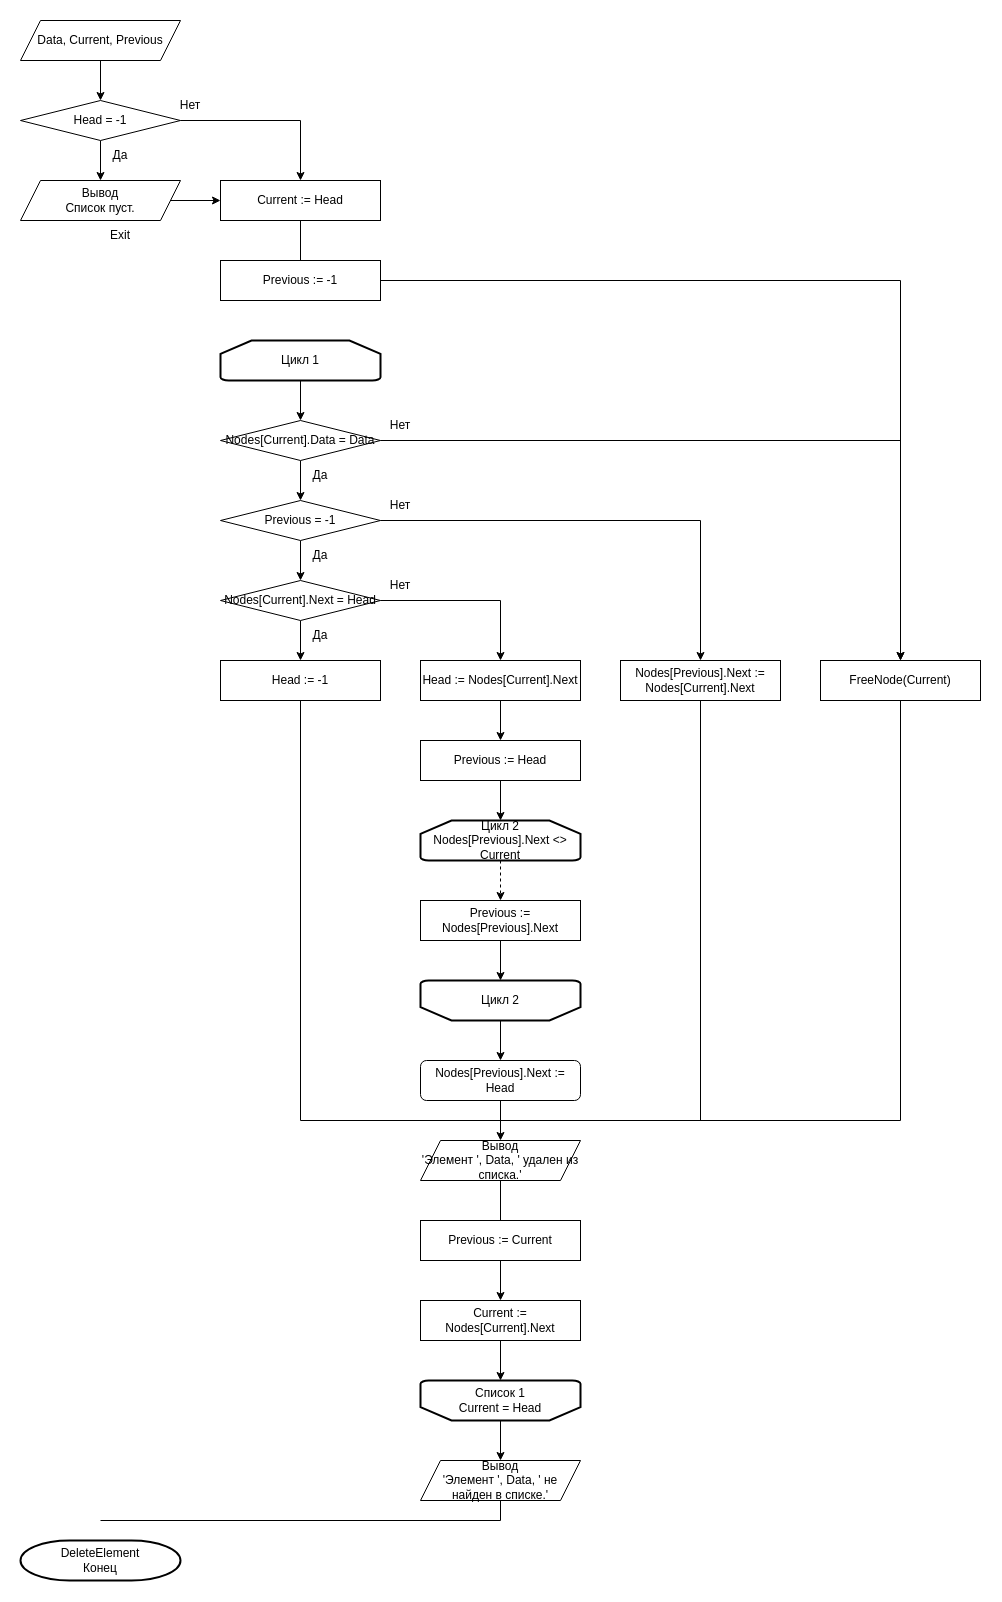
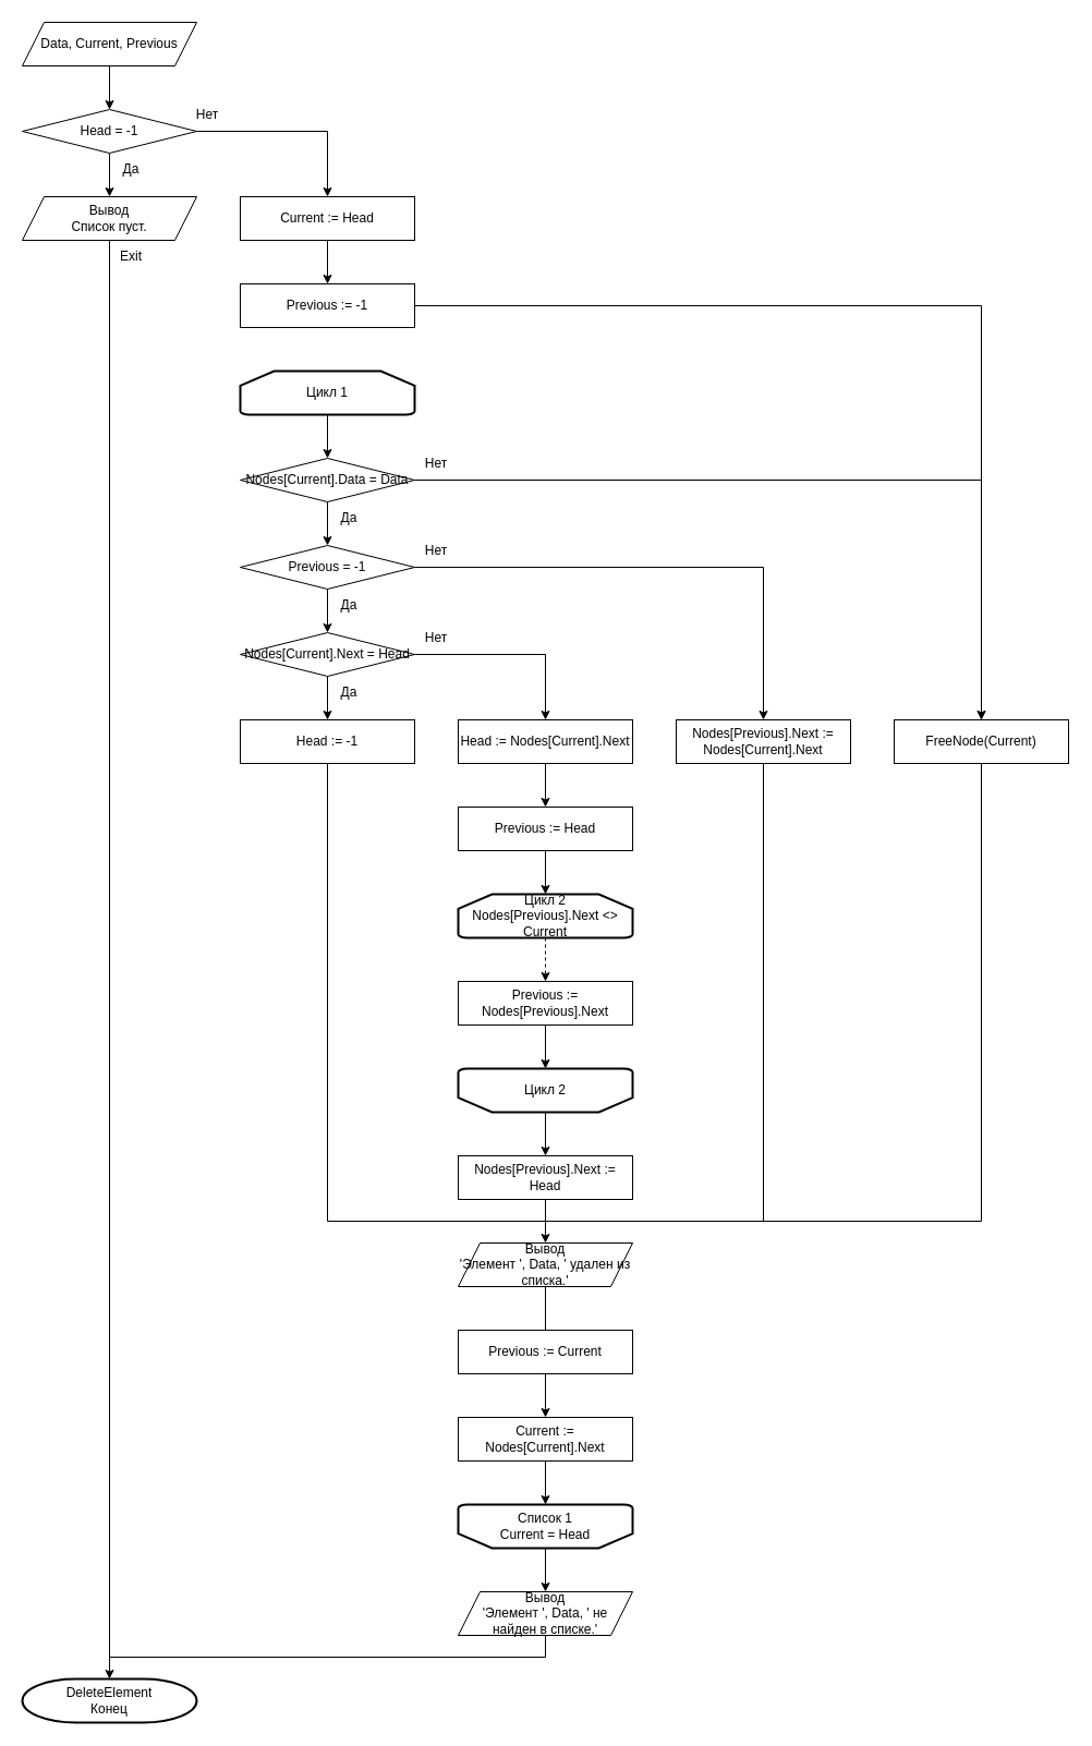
  <mxCell id="0" />
  <mxCell id="1" parent="0" />
  <mxCell id="2" style="edgeStyle=orthogonalEdgeStyle;rounded=0;orthogonalLoop=1;jettySize=auto;html=1;entryX=0.5;entryY=0;entryDx=0;entryDy=0;" edge="1" parent="1" source="3" target="5"><mxGeometry relative="1" as="geometry" /></mxCell>
  <mxCell id="3" value="Data,&amp;nbsp;Current, Previous" style="shape=parallelogram;perimeter=parallelogramPerimeter;whiteSpace=wrap;html=1;fixedSize=1;" vertex="1" parent="1"><mxGeometry x="20" y="20" width="160" height="40" as="geometry" /></mxCell>
  <mxCell id="4" style="edgeStyle=orthogonalEdgeStyle;rounded=0;orthogonalLoop=1;jettySize=auto;html=1;entryX=0.5;entryY=0;entryDx=0;entryDy=0;" edge="1" parent="1" source="5" target="6"><mxGeometry relative="1" as="geometry" /></mxCell>
  <mxCell id="5" value="Head = -1" style="rhombus;whiteSpace=wrap;html=1;" vertex="1" parent="1"><mxGeometry x="20" y="100" width="160" height="40" as="geometry" /></mxCell>
  <mxCell id="6" value="Вывод&lt;div&gt;Список пуст.&lt;/div&gt;" style="shape=parallelogram;perimeter=parallelogramPerimeter;whiteSpace=wrap;html=1;fixedSize=1;" vertex="1" parent="1"><mxGeometry x="20" y="180" width="160" height="40" as="geometry" /></mxCell>
  <mxCell id="7" value="Да" style="text;html=1;align=center;verticalAlign=middle;whiteSpace=wrap;rounded=0;" vertex="1" parent="1"><mxGeometry x="90" y="140" width="60" height="30" as="geometry" /></mxCell>
  <mxCell id="8" value="" style="endArrow=none;html=1;rounded=0;exitX=1;exitY=0.5;exitDx=0;exitDy=0;" edge="1" parent="1" source="5"><mxGeometry width="50" height="50" relative="1" as="geometry"><mxPoint x="180" y="380" as="sourcePoint" /><mxPoint x="300" y="120" as="targetPoint" /></mxGeometry></mxCell>
- <mxCell id="9" style="edgeStyle=orthogonalEdgeStyle;rounded=0;orthogonalLoop=1;jettySize=auto;html=1;entryX=0.5;entryY=0;entryDx=0;entryDy=0;endArrow=none;" edge="1" parent="1" source="10" target="12"><mxGeometry relative="1" as="geometry" /></mxCell>
+ <mxCell id="9" style="edgeStyle=orthogonalEdgeStyle;rounded=0;orthogonalLoop=1;jettySize=auto;html=1;entryX=0.5;entryY=0;entryDx=0;entryDy=0;" edge="1" parent="1" source="10" target="12"><mxGeometry relative="1" as="geometry" /></mxCell>
  <mxCell id="10" value="Current := Head" style="rounded=0;whiteSpace=wrap;html=1;" vertex="1" parent="1"><mxGeometry x="220" y="180" width="160" height="40" as="geometry" /></mxCell>
  <mxCell id="11" value="" style="endArrow=classic;html=1;rounded=0;" edge="1" parent="1" target="10"><mxGeometry width="50" height="50" relative="1" as="geometry"><mxPoint x="300" y="120" as="sourcePoint" /><mxPoint x="230" y="330" as="targetPoint" /></mxGeometry></mxCell>
  <mxCell id="12" value="Previous := -1" style="rounded=0;whiteSpace=wrap;html=1;" vertex="1" parent="1"><mxGeometry x="220" y="260" width="160" height="40" as="geometry" /></mxCell>
  <mxCell id="13" value="Нет" style="text;html=1;align=center;verticalAlign=middle;whiteSpace=wrap;rounded=0;" vertex="1" parent="1"><mxGeometry x="160" y="90" width="60" height="30" as="geometry" /></mxCell>
  <mxCell id="14" style="edgeStyle=orthogonalEdgeStyle;rounded=0;orthogonalLoop=1;jettySize=auto;html=1;entryX=0.5;entryY=0;entryDx=0;entryDy=0;" edge="1" parent="1" source="15" target="18"><mxGeometry relative="1" as="geometry" /></mxCell>
  <mxCell id="15" value="Цикл 1" style="strokeWidth=2;html=1;shape=mxgraph.flowchart.loop_limit;whiteSpace=wrap;" vertex="1" parent="1"><mxGeometry x="220" y="340" width="160" height="40" as="geometry" /></mxCell>
  <mxCell id="16" style="edgeStyle=orthogonalEdgeStyle;rounded=0;orthogonalLoop=1;jettySize=auto;html=1;" edge="1" parent="1" source="12" target="46"><mxGeometry relative="1" as="geometry" /></mxCell>
  <mxCell id="17" style="edgeStyle=orthogonalEdgeStyle;rounded=0;orthogonalLoop=1;jettySize=auto;html=1;entryX=0.5;entryY=0;entryDx=0;entryDy=0;" edge="1" parent="1" source="18" target="20"><mxGeometry relative="1" as="geometry" /></mxCell>
  <mxCell id="18" value="Nodes[Current].Data = Data" style="rhombus;whiteSpace=wrap;html=1;" vertex="1" parent="1"><mxGeometry x="220" y="420" width="160" height="40" as="geometry" /></mxCell>
  <mxCell id="19" style="edgeStyle=orthogonalEdgeStyle;rounded=0;orthogonalLoop=1;jettySize=auto;html=1;entryX=0.5;entryY=0;entryDx=0;entryDy=0;" edge="1" parent="1" source="20" target="23"><mxGeometry relative="1" as="geometry" /></mxCell>
  <mxCell id="20" value="Previous = -1" style="rhombus;whiteSpace=wrap;html=1;" vertex="1" parent="1"><mxGeometry x="220" y="500" width="160" height="40" as="geometry" /></mxCell>
  <mxCell id="21" value="Да" style="text;html=1;align=center;verticalAlign=middle;whiteSpace=wrap;rounded=0;" vertex="1" parent="1"><mxGeometry x="290" y="460" width="60" height="30" as="geometry" /></mxCell>
  <mxCell id="22" style="edgeStyle=orthogonalEdgeStyle;rounded=0;orthogonalLoop=1;jettySize=auto;html=1;entryX=0.5;entryY=0;entryDx=0;entryDy=0;" edge="1" parent="1" source="23" target="24"><mxGeometry relative="1" as="geometry" /></mxCell>
  <mxCell id="23" value="Nodes[Current].Next = Head" style="rhombus;whiteSpace=wrap;html=1;" vertex="1" parent="1"><mxGeometry x="220" y="580" width="160" height="40" as="geometry" /></mxCell>
  <mxCell id="24" value="Head := -1" style="rounded=0;whiteSpace=wrap;html=1;" vertex="1" parent="1"><mxGeometry x="220" y="660" width="160" height="40" as="geometry" /></mxCell>
  <mxCell id="25" value="Да" style="text;html=1;align=center;verticalAlign=middle;whiteSpace=wrap;rounded=0;" vertex="1" parent="1"><mxGeometry x="290" y="540" width="60" height="30" as="geometry" /></mxCell>
  <mxCell id="26" value="Да" style="text;html=1;align=center;verticalAlign=middle;whiteSpace=wrap;rounded=0;" vertex="1" parent="1"><mxGeometry x="290" y="620" width="60" height="30" as="geometry" /></mxCell>
  <mxCell id="27" style="edgeStyle=orthogonalEdgeStyle;rounded=0;orthogonalLoop=1;jettySize=auto;html=1;entryX=0.5;entryY=0;entryDx=0;entryDy=0;" edge="1" parent="1" source="28" target="31"><mxGeometry relative="1" as="geometry" /></mxCell>
  <mxCell id="28" value="Head := Nodes[Current].Next" style="rounded=0;whiteSpace=wrap;html=1;" vertex="1" parent="1"><mxGeometry x="420" y="660" width="160" height="40" as="geometry" /></mxCell>
  <mxCell id="29" value="" style="endArrow=none;html=1;rounded=0;exitX=1;exitY=0.5;exitDx=0;exitDy=0;" edge="1" parent="1" source="23"><mxGeometry width="50" height="50" relative="1" as="geometry"><mxPoint x="340" y="480" as="sourcePoint" /><mxPoint x="500" y="600" as="targetPoint" /></mxGeometry></mxCell>
  <mxCell id="30" value="" style="endArrow=classic;html=1;rounded=0;entryX=0.5;entryY=0;entryDx=0;entryDy=0;" edge="1" parent="1" target="28"><mxGeometry width="50" height="50" relative="1" as="geometry"><mxPoint x="500" y="600" as="sourcePoint" /><mxPoint x="390" y="430" as="targetPoint" /></mxGeometry></mxCell>
  <mxCell id="31" value="Previous := Head" style="rounded=0;whiteSpace=wrap;html=1;" vertex="1" parent="1"><mxGeometry x="420" y="740" width="160" height="40" as="geometry" /></mxCell>
  <mxCell id="32" value="Нет" style="text;html=1;align=center;verticalAlign=middle;whiteSpace=wrap;rounded=0;" vertex="1" parent="1"><mxGeometry x="370" y="570" width="60" height="30" as="geometry" /></mxCell>
  <mxCell id="33" style="edgeStyle=orthogonalEdgeStyle;rounded=0;orthogonalLoop=1;jettySize=auto;html=1;entryX=0.5;entryY=0;entryDx=0;entryDy=0;dashed=1;" edge="1" parent="1" source="34" target="35"><mxGeometry relative="1" as="geometry" /></mxCell>
  <mxCell id="34" value="Цикл 2&lt;div&gt;Nodes[Previous].Next &amp;lt;&amp;gt; Current&lt;/div&gt;" style="strokeWidth=2;html=1;shape=mxgraph.flowchart.loop_limit;whiteSpace=wrap;" vertex="1" parent="1"><mxGeometry x="420" y="820" width="160" height="40" as="geometry" /></mxCell>
  <mxCell id="35" value="Previous := Nodes[Previous].Next" style="rounded=0;whiteSpace=wrap;html=1;" vertex="1" parent="1"><mxGeometry x="420" y="900" width="160" height="40" as="geometry" /></mxCell>
  <mxCell id="36" style="edgeStyle=orthogonalEdgeStyle;rounded=0;orthogonalLoop=1;jettySize=auto;html=1;entryX=0.5;entryY=0;entryDx=0;entryDy=0;" edge="1" parent="1" source="37" target="41"><mxGeometry relative="1" as="geometry" /></mxCell>
  <mxCell id="37" value="Цикл 2" style="strokeWidth=2;html=1;shape=mxgraph.flowchart.loop_limit;whiteSpace=wrap;direction=west;" vertex="1" parent="1"><mxGeometry x="420" y="980" width="160" height="40" as="geometry" /></mxCell>
  <mxCell id="38" style="edgeStyle=orthogonalEdgeStyle;rounded=0;orthogonalLoop=1;jettySize=auto;html=1;entryX=0.5;entryY=1;entryDx=0;entryDy=0;entryPerimeter=0;" edge="1" parent="1" source="35" target="37"><mxGeometry relative="1" as="geometry" /></mxCell>
  <mxCell id="39" style="edgeStyle=orthogonalEdgeStyle;rounded=0;orthogonalLoop=1;jettySize=auto;html=1;entryX=0.5;entryY=0;entryDx=0;entryDy=0;entryPerimeter=0;" edge="1" parent="1" source="31" target="34"><mxGeometry relative="1" as="geometry" /></mxCell>
  <mxCell id="40" style="edgeStyle=orthogonalEdgeStyle;rounded=0;orthogonalLoop=1;jettySize=auto;html=1;entryX=0.5;entryY=0;entryDx=0;entryDy=0;" edge="1" parent="1" source="41" target="65"><mxGeometry relative="1" as="geometry" /></mxCell>
- <mxCell id="41" value="Nodes[Previous].Next := Head" style="whiteSpace=wrap;html=1;rounded=1;" vertex="1" parent="1"><mxGeometry x="420" y="1060" width="160" height="40" as="geometry" /></mxCell>
+ <mxCell id="41" value="Nodes[Previous].Next := Head" style="rounded=0;whiteSpace=wrap;html=1;" vertex="1" parent="1"><mxGeometry x="420" y="1060" width="160" height="40" as="geometry" /></mxCell>
  <mxCell id="42" value="" style="endArrow=none;html=1;rounded=0;exitX=1;exitY=0.5;exitDx=0;exitDy=0;" edge="1" parent="1" source="20"><mxGeometry width="50" height="50" relative="1" as="geometry"><mxPoint x="510" y="570" as="sourcePoint" /><mxPoint x="700" y="520" as="targetPoint" /></mxGeometry></mxCell>
  <mxCell id="43" value="Nodes[Previous].Next := Nodes[Current].Next" style="rounded=0;whiteSpace=wrap;html=1;" vertex="1" parent="1"><mxGeometry x="620" y="660" width="160" height="40" as="geometry" /></mxCell>
  <mxCell id="44" value="" style="endArrow=classic;html=1;rounded=0;entryX=0.5;entryY=0;entryDx=0;entryDy=0;" edge="1" parent="1" target="43"><mxGeometry width="50" height="50" relative="1" as="geometry"><mxPoint x="700" y="520" as="sourcePoint" /><mxPoint x="650" y="540" as="targetPoint" /></mxGeometry></mxCell>
  <mxCell id="45" value="Нет" style="text;html=1;align=center;verticalAlign=middle;whiteSpace=wrap;rounded=0;" vertex="1" parent="1"><mxGeometry x="370" y="490" width="60" height="30" as="geometry" /></mxCell>
  <mxCell id="46" value="FreeNode(Current)" style="rounded=0;whiteSpace=wrap;html=1;" vertex="1" parent="1"><mxGeometry x="820" y="660" width="160" height="40" as="geometry" /></mxCell>
  <mxCell id="47" value="" style="endArrow=none;html=1;rounded=0;exitX=1;exitY=0.5;exitDx=0;exitDy=0;" edge="1" parent="1" source="18"><mxGeometry width="50" height="50" relative="1" as="geometry"><mxPoint x="520" y="590" as="sourcePoint" /><mxPoint x="900" y="440" as="targetPoint" /></mxGeometry></mxCell>
  <mxCell id="48" value="" style="endArrow=classic;html=1;rounded=0;entryX=0.5;entryY=0;entryDx=0;entryDy=0;" edge="1" parent="1" target="46"><mxGeometry width="50" height="50" relative="1" as="geometry"><mxPoint x="900" y="440" as="sourcePoint" /><mxPoint x="570" y="540" as="targetPoint" /></mxGeometry></mxCell>
  <mxCell id="49" value="Нет" style="text;html=1;align=center;verticalAlign=middle;whiteSpace=wrap;rounded=0;" vertex="1" parent="1"><mxGeometry x="370" y="410" width="60" height="30" as="geometry" /></mxCell>
  <mxCell id="50" value="" style="endArrow=none;html=1;rounded=0;exitX=0.5;exitY=1;exitDx=0;exitDy=0;" edge="1" parent="1" source="24"><mxGeometry width="50" height="50" relative="1" as="geometry"><mxPoint x="510" y="760" as="sourcePoint" /><mxPoint x="300" y="1120" as="targetPoint" /></mxGeometry></mxCell>
  <mxCell id="51" value="" style="endArrow=none;html=1;rounded=0;entryX=0.5;entryY=1;entryDx=0;entryDy=0;" edge="1" parent="1" target="46"><mxGeometry width="50" height="50" relative="1" as="geometry"><mxPoint x="900" y="1120" as="sourcePoint" /><mxPoint x="900" y="780" as="targetPoint" /></mxGeometry></mxCell>
  <mxCell id="52" value="" style="endArrow=none;html=1;rounded=0;" edge="1" parent="1"><mxGeometry width="50" height="50" relative="1" as="geometry"><mxPoint x="300" y="1120" as="sourcePoint" /><mxPoint x="900" y="1120" as="targetPoint" /></mxGeometry></mxCell>
  <mxCell id="53" style="edgeStyle=orthogonalEdgeStyle;rounded=0;orthogonalLoop=1;jettySize=auto;html=1;entryX=0.5;entryY=0;entryDx=0;entryDy=0;" edge="1" parent="1" source="54" target="55"><mxGeometry relative="1" as="geometry" /></mxCell>
  <mxCell id="54" value="Previous := Current" style="rounded=0;whiteSpace=wrap;html=1;" vertex="1" parent="1"><mxGeometry x="420" y="1220" width="160" height="40" as="geometry" /></mxCell>
  <mxCell id="55" value="Current := Nodes[Current].Next" style="rounded=0;whiteSpace=wrap;html=1;" vertex="1" parent="1"><mxGeometry x="420" y="1300" width="160" height="40" as="geometry" /></mxCell>
  <mxCell id="56" value="" style="endArrow=none;html=1;rounded=0;entryX=0.5;entryY=1;entryDx=0;entryDy=0;" edge="1" parent="1" target="43"><mxGeometry width="50" height="50" relative="1" as="geometry"><mxPoint x="700" y="1120" as="sourcePoint" /><mxPoint x="650" y="840" as="targetPoint" /></mxGeometry></mxCell>
  <mxCell id="57" style="edgeStyle=orthogonalEdgeStyle;rounded=0;orthogonalLoop=1;jettySize=auto;html=1;entryX=0.5;entryY=0;entryDx=0;entryDy=0;" edge="1" parent="1" source="58" target="63"><mxGeometry relative="1" as="geometry" /></mxCell>
  <mxCell id="58" value="Список 1&lt;div&gt;Current = Head&lt;/div&gt;" style="strokeWidth=2;html=1;shape=mxgraph.flowchart.loop_limit;whiteSpace=wrap;direction=west;" vertex="1" parent="1"><mxGeometry x="420" y="1380" width="160" height="40" as="geometry" /></mxCell>
  <mxCell id="59" style="edgeStyle=orthogonalEdgeStyle;rounded=0;orthogonalLoop=1;jettySize=auto;html=1;entryX=0.5;entryY=1;entryDx=0;entryDy=0;entryPerimeter=0;" edge="1" parent="1" source="55" target="58"><mxGeometry relative="1" as="geometry" /></mxCell>
  <mxCell id="60" value="DeleteElement&lt;div&gt;Конец&lt;/div&gt;" style="strokeWidth=2;html=1;shape=mxgraph.flowchart.terminator;whiteSpace=wrap;" vertex="1" parent="1"><mxGeometry x="20" y="1540" width="160" height="40" as="geometry" /></mxCell>
- <mxCell id="61" style="edgeStyle=orthogonalEdgeStyle;rounded=0;orthogonalLoop=1;jettySize=auto;html=1;" edge="1" parent="1" source="6" target="10"><mxGeometry relative="1" as="geometry" /></mxCell>
+ <mxCell id="61" style="edgeStyle=orthogonalEdgeStyle;rounded=0;orthogonalLoop=1;jettySize=auto;html=1;entryX=0.5;entryY=0;entryDx=0;entryDy=0;entryPerimeter=0;" edge="1" parent="1" source="6" target="60"><mxGeometry relative="1" as="geometry" /></mxCell>
  <mxCell id="62" value="Exit" style="text;html=1;align=center;verticalAlign=middle;whiteSpace=wrap;rounded=0;" vertex="1" parent="1"><mxGeometry x="90" y="220" width="60" height="30" as="geometry" /></mxCell>
  <mxCell id="63" value="&lt;div&gt;&lt;br&gt;&lt;/div&gt;Вывод&lt;div&gt;'Элемент ', Data, ' не найден в списке.'&lt;br&gt;&lt;div&gt;&lt;span style=&quot;color: rgba(0, 0, 0, 0); font-family: monospace; font-size: 0px; text-align: start; text-wrap-mode: nowrap;&quot;&gt;%3CmxGraphModel%3E%3Croot%3E%3CmxCell%20id%3D%220%22%2F%3E%3CmxCell%20id%3D%221%22%20parent%3D%220%22%2F%3E%3CmxCell%20id%3D%222%22%20value%3D%22%22%20style%3D%22shape%3Dparallelogram%3Bperimeter%3DparallelogramPerimeter%3BwhiteSpace%3Dwrap%3Bhtml%3D1%3BfixedSize%3D1%3B%22%20vertex%3D%221%22%20parent%3D%221%22%3E%3CmxGeometry%20x%3D%22560%22%20y%3D%221560%22%20width%3D%22160%22%20height%3D%2240%22%20as%3D%22geometry%22%2F%3E%3C%2FmxCell%3E%3C%2Froot%3E%3C%2FmxGraphModel%3E&lt;/span&gt;&lt;span style=&quot;color: rgba(0, 0, 0, 0); font-family: monospace; font-size: 0px; text-align: start; text-wrap-mode: nowrap; background-color: transparent;&quot;&gt;%3CmxGraphModel%3E%3Croot%3E%3CmxCell%20id%3D%220%22%2F%3E%3CmxCell%20id%3D%221%22%20parent%3D%220%22%2F%3E%3CmxCell%20id%3D%222%22%20value%3D%22%22%20style%3D%22shape%3Dparallelogram%3Bperimeter%3DparallelogramPerimeter%3BwhiteSpace%3Dwrap%3Bhtml%3D1%3BfixedSize%3D1%3B%22%20vertex%3D%221%22%20parent%3D%221%22%3E%3CmxGeometry%20x%3D%22560%22%20y%3D%221560%22%20width%3D%22160%22%20height%3D%2240%22%20as%3D%22geometry%22%2F%3E%3C%2FmxCell%3E%3C%2Froot%3E%3C%2FmxGraphModel%3E&lt;/span&gt;&lt;/div&gt;&lt;/div&gt;" style="shape=parallelogram;perimeter=parallelogramPerimeter;whiteSpace=wrap;html=1;fixedSize=1;" vertex="1" parent="1"><mxGeometry x="420" y="1460" width="160" height="40" as="geometry" /></mxCell>
  <mxCell id="64" style="edgeStyle=orthogonalEdgeStyle;rounded=0;orthogonalLoop=1;jettySize=auto;html=1;entryX=0.5;entryY=0;entryDx=0;entryDy=0;endArrow=none;" edge="1" parent="1" source="65" target="54"><mxGeometry relative="1" as="geometry" /></mxCell>
  <mxCell id="65" value="Вывод&lt;div&gt;'Элемент ', Data, ' удален из списка.'&lt;/div&gt;" style="shape=parallelogram;perimeter=parallelogramPerimeter;whiteSpace=wrap;html=1;fixedSize=1;" vertex="1" parent="1"><mxGeometry x="420" y="1140" width="160" height="40" as="geometry" /></mxCell>
  <mxCell id="66" value="" style="endArrow=none;html=1;rounded=0;entryX=0.5;entryY=1;entryDx=0;entryDy=0;" edge="1" parent="1" target="63"><mxGeometry width="50" height="50" relative="1" as="geometry"><mxPoint x="500" y="1520" as="sourcePoint" /><mxPoint x="530" y="1020" as="targetPoint" /></mxGeometry></mxCell>
  <mxCell id="67" value="" style="endArrow=none;html=1;rounded=0;" edge="1" parent="1"><mxGeometry width="50" height="50" relative="1" as="geometry"><mxPoint x="100" y="1520" as="sourcePoint" /><mxPoint x="500" y="1520" as="targetPoint" /></mxGeometry></mxCell>
